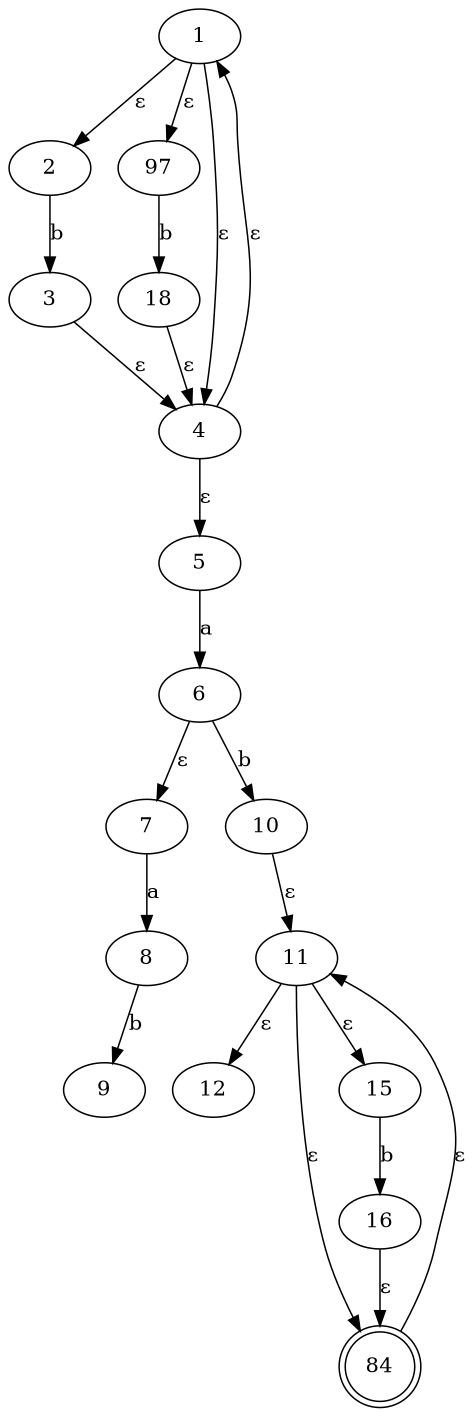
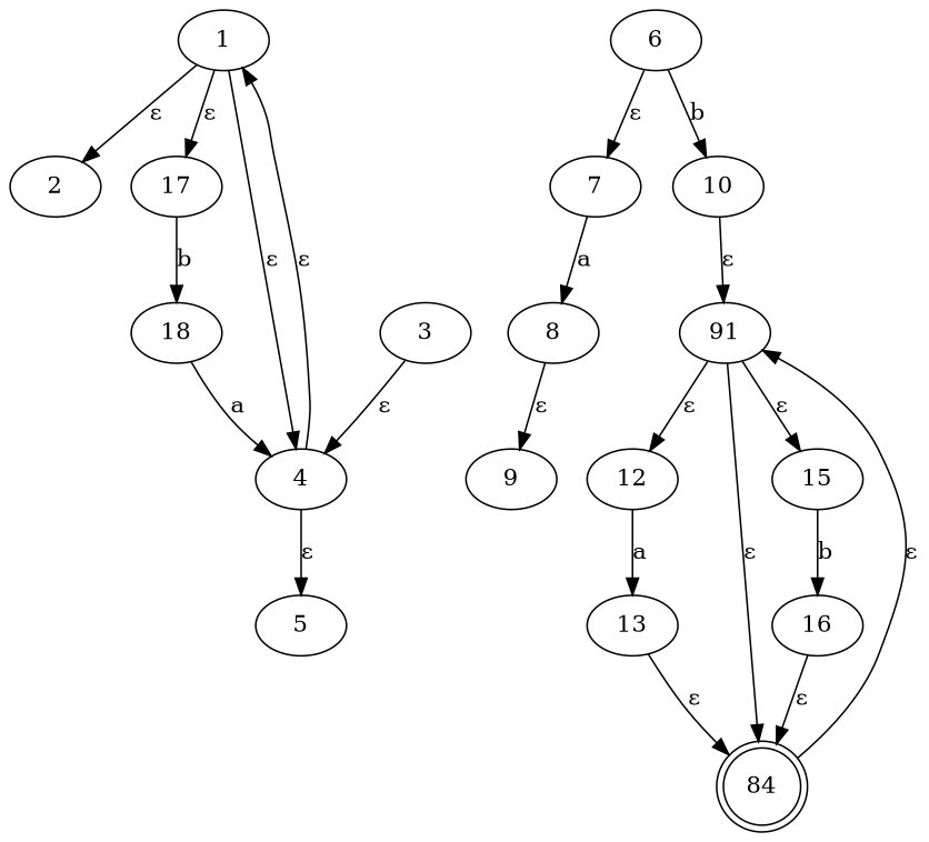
  digraph {
    fontname="DejaVu Serif"
    rankdir=TB
    node [fontname="DejaVu Serif"]
    edge [fontname="DejaVu Serif"]
    n1 [label=1]
    n2 [label=2]
-   n3 [label=97]
+   n3 [label=17]
    n4 [label=4]
    n5 [label=3]
    n6 [label=18]
    n7 [label=5]
    n8 [label=6]
    n9 [label=7]
    n10 [label=10]
    n11 [label=8]
    n12 [label=9]
-   n13 [label=11]
+   n13 [label=91]
    n14 [label=12]
    n15 [label=84 shape=doublecircle]
    n16 [label=15]
+   n17 [label=13]
    n18 [label=16]
    n1 -> n2 [label="ε"]
    n1 -> n3 [label="ε"]
    n1 -> n4 [label="ε"]
-   n2 -> n5 [label=b]
    n3 -> n6 [label=b]
    n4 -> n1 [label="ε"]
    n4 -> n7 [label="ε"]
    n5 -> n4 [label="ε"]
-   n6 -> n4 [label="ε"]
-   n7 -> n8 [label=a]
+   n6 -> n4 [label=a]
    n8 -> n9 [label="ε"]
    n8 -> n10 [label=b]
    n9 -> n11 [label=a]
    n10 -> n13 [label="ε"]
-   n11 -> n12 [label=b]
+   n11 -> n12 [label="ε"]
    n13 -> n14 [label="ε"]
    n13 -> n15 [label="ε"]
    n13 -> n16 [label="ε"]
+   n14 -> n17 [label=a]
    n15 -> n13 [label="ε"]
    n16 -> n18 [label=b]
+   n17 -> n15 [label="ε"]
    n18 -> n15 [label="ε"]
  }
